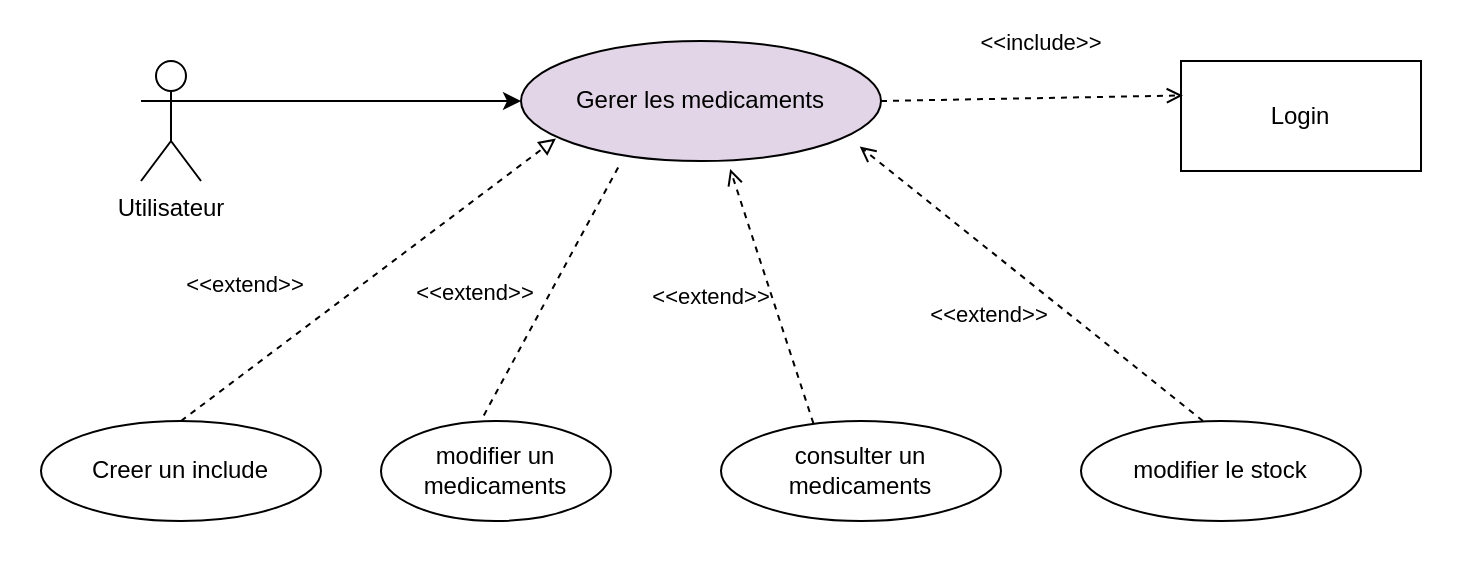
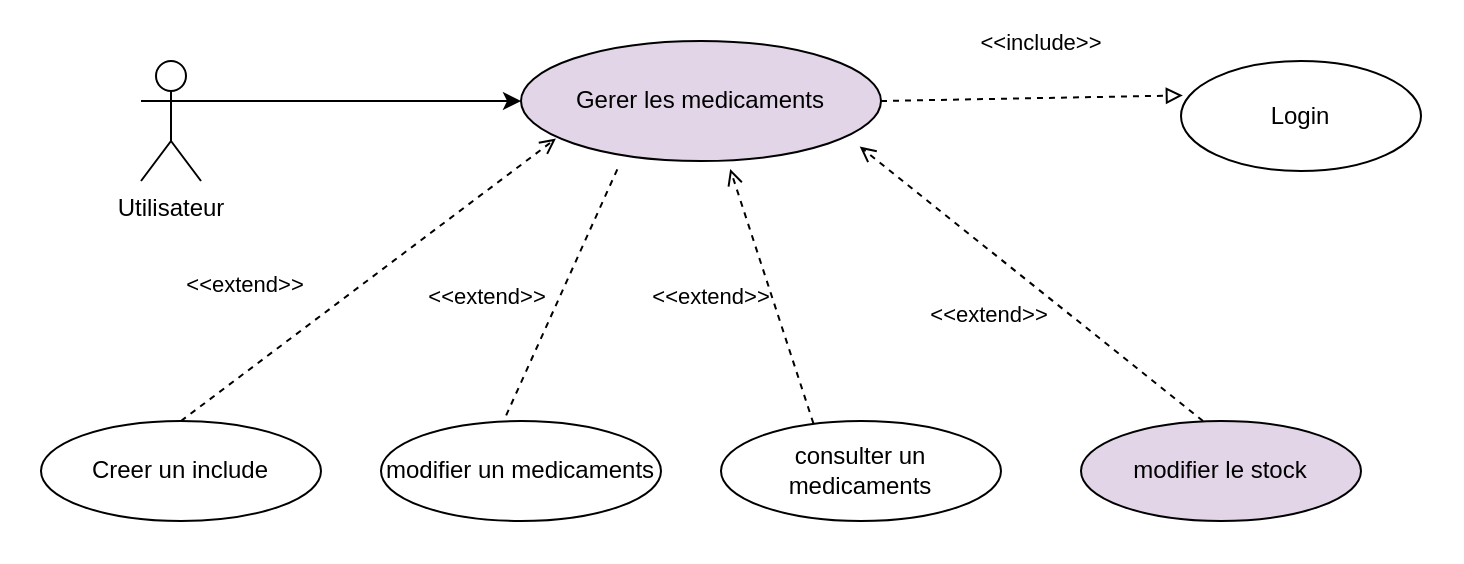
  <mxCell id="0" />
  <mxCell id="1" parent="0" />
  <mxCell id="2" value="Utilisateur&lt;div&gt;&lt;br&gt;&lt;/div&gt;" style="shape=umlActor;verticalLabelPosition=bottom;verticalAlign=top;html=1;outlineConnect=0;" vertex="1" parent="1"><mxGeometry x="70" y="30" width="30" height="60" as="geometry" /></mxCell>
  <mxCell id="3" value="Gerer les medicaments" style="ellipse;whiteSpace=wrap;html=1;fillColor=#e1d5e7;" vertex="1" parent="1"><mxGeometry x="260" y="20" width="180" height="60" as="geometry" /></mxCell>
  <mxCell id="4" value="" style="endArrow=classic;html=1;exitX=1;exitY=0.333;exitDx=0;exitDy=0;exitPerimeter=0;" edge="1" parent="1" source="2" target="3"><mxGeometry width="50" height="50" relative="1" as="geometry"><mxPoint x="310" y="190" as="sourcePoint" /><mxPoint x="360" y="140" as="targetPoint" /></mxGeometry></mxCell>
  <mxCell id="5" value="Creer un include" style="ellipse;whiteSpace=wrap;html=1;" vertex="1" parent="1"><mxGeometry x="20" y="210" width="140" height="50" as="geometry" /></mxCell>
- <mxCell id="6" value="Login" style="whiteSpace=wrap;html=1;rounded=0;" vertex="1" parent="1"><mxGeometry x="590" y="30" width="120" height="55" as="geometry" /></mxCell>
- <mxCell id="7" value="&amp;lt;&amp;lt;include&amp;gt;&amp;gt;" style="html=1;verticalAlign=bottom;labelBackgroundColor=none;endArrow=open;endFill=0;dashed=1;exitX=1;exitY=0.5;exitDx=0;exitDy=0;entryX=0.008;entryY=0.313;entryDx=0;entryDy=0;entryPerimeter=0;" edge="1" parent="1" source="3" target="6"><mxGeometry x="0.064" y="19" width="160" relative="1" as="geometry"><mxPoint x="250" y="160" as="sourcePoint" /><mxPoint x="410" y="160" as="targetPoint" /><mxPoint as="offset" /></mxGeometry></mxCell>
- <mxCell id="8" value="&amp;lt;&amp;lt;extend&amp;gt;&amp;gt;" style="html=1;verticalAlign=bottom;labelBackgroundColor=none;endArrow=block;endFill=0;dashed=1;exitX=0.5;exitY=0;exitDx=0;exitDy=0;entryX=0.097;entryY=0.813;entryDx=0;entryDy=0;entryPerimeter=0;" edge="1" parent="1" source="5" target="3"><mxGeometry x="-0.484" y="28" width="160" relative="1" as="geometry"><mxPoint x="250" y="160" as="sourcePoint" /><mxPoint x="410" y="160" as="targetPoint" /><mxPoint as="offset" /></mxGeometry></mxCell>
- <mxCell id="9" value="modifier un medicaments" style="ellipse;whiteSpace=wrap;html=1;" vertex="1" parent="1"><mxGeometry x="190" y="210" width="115" height="50" as="geometry" /></mxCell>
+ <mxCell id="6" value="Login" style="ellipse;whiteSpace=wrap;html=1;" vertex="1" parent="1"><mxGeometry x="590" y="30" width="120" height="55" as="geometry" /></mxCell>
+ <mxCell id="7" value="&amp;lt;&amp;lt;include&amp;gt;&amp;gt;" style="html=1;verticalAlign=bottom;labelBackgroundColor=none;endArrow=block;endFill=0;dashed=1;exitX=1;exitY=0.5;exitDx=0;exitDy=0;entryX=0.008;entryY=0.313;entryDx=0;entryDy=0;entryPerimeter=0;" edge="1" parent="1" source="3" target="6"><mxGeometry x="0.064" y="19" width="160" relative="1" as="geometry"><mxPoint x="250" y="160" as="sourcePoint" /><mxPoint x="410" y="160" as="targetPoint" /><mxPoint as="offset" /></mxGeometry></mxCell>
+ <mxCell id="8" value="&amp;lt;&amp;lt;extend&amp;gt;&amp;gt;" style="html=1;verticalAlign=bottom;labelBackgroundColor=none;endArrow=open;endFill=0;dashed=1;exitX=0.5;exitY=0;exitDx=0;exitDy=0;entryX=0.097;entryY=0.813;entryDx=0;entryDy=0;entryPerimeter=0;" edge="1" parent="1" source="5" target="3"><mxGeometry x="-0.484" y="28" width="160" relative="1" as="geometry"><mxPoint x="250" y="160" as="sourcePoint" /><mxPoint x="410" y="160" as="targetPoint" /><mxPoint as="offset" /></mxGeometry></mxCell>
+ <mxCell id="9" value="modifier un medicaments" style="ellipse;whiteSpace=wrap;html=1;" vertex="1" parent="1"><mxGeometry x="190" y="210" width="140" height="50" as="geometry" /></mxCell>
  <mxCell id="10" value="&amp;lt;&amp;lt;extend&amp;gt;&amp;gt;" style="html=1;verticalAlign=bottom;labelBackgroundColor=none;endArrow=none;endFill=0;dashed=1;exitX=0.447;exitY=-0.056;exitDx=0;exitDy=0;entryX=0.27;entryY=1.053;entryDx=0;entryDy=0;exitPerimeter=0;entryPerimeter=0;" edge="1" parent="1" source="9" target="3"><mxGeometry x="-0.377" y="29" width="160" relative="1" as="geometry"><mxPoint x="333" y="210" as="sourcePoint" /><mxPoint x="410" y="129" as="targetPoint" /><mxPoint as="offset" /></mxGeometry></mxCell>
  <mxCell id="11" value="consulter un medicaments" style="ellipse;whiteSpace=wrap;html=1;" vertex="1" parent="1"><mxGeometry x="360" y="210" width="140" height="50" as="geometry" /></mxCell>
  <mxCell id="12" value="&amp;lt;&amp;lt;extend&amp;gt;&amp;gt;" style="html=1;verticalAlign=bottom;labelBackgroundColor=none;endArrow=open;endFill=0;dashed=1;exitX=0.33;exitY=0.024;exitDx=0;exitDy=0;entryX=0.581;entryY=1.067;entryDx=0;entryDy=0;entryPerimeter=0;exitPerimeter=0;" edge="1" parent="1" source="11" target="3"><mxGeometry x="0.013" y="32" width="160" relative="1" as="geometry"><mxPoint x="480" y="220" as="sourcePoint" /><mxPoint x="497" y="90" as="targetPoint" /><mxPoint as="offset" /></mxGeometry></mxCell>
- <mxCell id="13" value="modifier le stock" style="ellipse;whiteSpace=wrap;html=1;" vertex="1" parent="1"><mxGeometry x="540" y="210" width="140" height="50" as="geometry" /></mxCell>
+ <mxCell id="13" value="modifier le stock" style="ellipse;whiteSpace=wrap;html=1;fillColor=#e1d5e7;" vertex="1" parent="1"><mxGeometry x="540" y="210" width="140" height="50" as="geometry" /></mxCell>
  <mxCell id="14" value="&amp;lt;&amp;lt;extend&amp;gt;&amp;gt;" style="html=1;verticalAlign=bottom;labelBackgroundColor=none;endArrow=open;endFill=0;dashed=1;exitX=0.33;exitY=0.024;exitDx=0;exitDy=0;entryX=0.941;entryY=0.88;entryDx=0;entryDy=0;entryPerimeter=0;exitPerimeter=0;" edge="1" parent="1" target="3"><mxGeometry x="0.013" y="32" width="160" relative="1" as="geometry"><mxPoint x="601" y="210" as="sourcePoint" /><mxPoint x="560" y="83" as="targetPoint" /><mxPoint as="offset" /></mxGeometry></mxCell>
